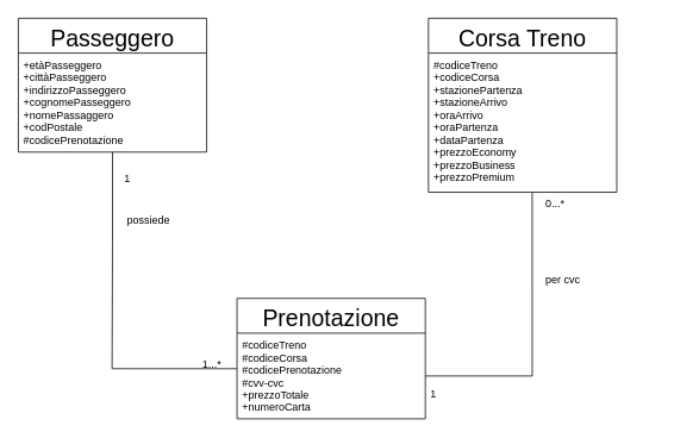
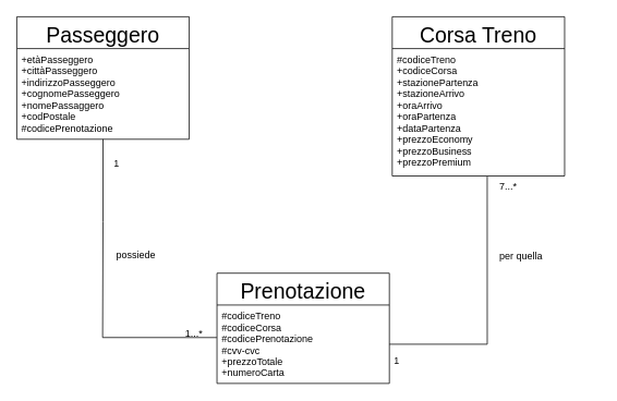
  <mxCell id="0" />
  <mxCell id="1" parent="0" />
  <mxCell id="2" value="Passeggero" style="swimlane;fontStyle=0;childLayout=stackLayout;horizontal=1;startSize=39;fillColor=none;horizontalStack=0;resizeParent=1;resizeParentMax=0;resizeLast=0;collapsible=1;marginBottom=0;fontSize=26;" vertex="1" parent="1"><mxGeometry x="20" y="20" width="211" height="150" as="geometry"><mxRectangle x="20" y="52" width="166" height="39" as="alternateBounds" /></mxGeometry></mxCell>
  <mxCell id="3" value="+etàPasseggero&#10;+cittàPasseggero&#10;+indirizzoPasseggero&#10;+cognomePasseggero&#10;+nomePassaggero&#10;+codPostale&#10;#codicePrenotazione" style="text;strokeColor=none;fillColor=none;align=left;verticalAlign=top;spacingLeft=4;spacingRight=4;overflow=hidden;rotatable=0;points=[[0,0.5],[1,0.5]];portConstraint=eastwest;" vertex="1" parent="2"><mxGeometry y="39" width="211" height="111" as="geometry" /></mxCell>
  <mxCell id="4" value="Corsa Treno" style="swimlane;fontStyle=0;childLayout=stackLayout;horizontal=1;startSize=39;fillColor=none;horizontalStack=0;resizeParent=1;resizeParentMax=0;resizeLast=0;collapsible=1;marginBottom=0;fontSize=26;" vertex="1" parent="1"><mxGeometry x="479.5" y="20" width="211" height="195" as="geometry"><mxRectangle x="20" y="52" width="166" height="39" as="alternateBounds" /></mxGeometry></mxCell>
  <mxCell id="5" value="#codiceTreno&#10;+codiceCorsa&#10;+stazionePartenza&#10;+stazioneArrivo&#10;+oraArrivo&#10;+oraPartenza&#10;+dataPartenza&#10;+prezzoEconomy&#10;+prezzoBusiness&#10;+prezzoPremium" style="text;strokeColor=none;fillColor=none;align=left;verticalAlign=top;spacingLeft=4;spacingRight=4;overflow=hidden;rotatable=0;points=[[0,0.5],[1,0.5]];portConstraint=eastwest;" vertex="1" parent="4"><mxGeometry y="39" width="211" height="156" as="geometry" /></mxCell>
  <mxCell id="6" value="Prenotazione" style="swimlane;fontStyle=0;childLayout=stackLayout;horizontal=1;startSize=39;fillColor=none;horizontalStack=0;resizeParent=1;resizeParentMax=0;resizeLast=0;collapsible=1;marginBottom=0;fontSize=26;" vertex="1" parent="1"><mxGeometry x="265" y="334" width="211" height="135" as="geometry"><mxRectangle x="20" y="52" width="166" height="39" as="alternateBounds" /></mxGeometry></mxCell>
  <mxCell id="7" value="#codiceTreno&#10;#codiceCorsa&#10;#codicePrenotazione&#10;#cvv-cvc&#10;+prezzoTotale&#10;+numeroCarta&#10;" style="text;strokeColor=none;fillColor=none;align=left;verticalAlign=top;spacingLeft=4;spacingRight=4;overflow=hidden;rotatable=0;points=[[0,0.5],[1,0.5]];portConstraint=eastwest;" vertex="1" parent="6"><mxGeometry y="39" width="211" height="96" as="geometry" /></mxCell>
  <mxCell id="8" style="edgeStyle=orthogonalEdgeStyle;rounded=0;orthogonalLoop=1;jettySize=auto;html=1;entryX=-0.001;entryY=0.415;entryDx=0;entryDy=0;entryPerimeter=0;endArrow=none;endFill=0;strokeColor=#000000;fontSize=26;" edge="1" parent="1" source="3" target="7"><mxGeometry relative="1" as="geometry"><Array as="points"><mxPoint x="125" y="271" /><mxPoint x="125" y="413" /></Array></mxGeometry></mxCell>
- <mxCell id="9" value="&lt;font style=&quot;font-size: 12px&quot;&gt;possiede&lt;/font&gt;" style="text;html=1;strokeColor=none;fillColor=none;align=center;verticalAlign=middle;whiteSpace=wrap;rounded=0;fontSize=26;" vertex="1" parent="1"><mxGeometry x="146" y="232" width="40" height="20" as="geometry" /></mxCell>
+ <mxCell id="9" value="&lt;font style=&quot;font-size: 12px&quot;&gt;possiede&lt;/font&gt;" style="text;html=1;strokeColor=none;fillColor=none;align=center;verticalAlign=middle;whiteSpace=wrap;rounded=0;fontSize=26;" vertex="1" parent="1"><mxGeometry x="146" y="297" width="40" height="20" as="geometry" /></mxCell>
  <mxCell id="10" value="&lt;font style=&quot;font-size: 12px&quot;&gt;1...*&lt;/font&gt;" style="text;html=1;strokeColor=none;fillColor=none;align=center;verticalAlign=middle;whiteSpace=wrap;rounded=0;fontSize=26;" vertex="1" parent="1"><mxGeometry x="216.5" y="393" width="40" height="20" as="geometry" /></mxCell>
  <mxCell id="11" value="&lt;font style=&quot;font-size: 12px&quot;&gt;1&lt;/font&gt;" style="text;html=1;resizable=0;points=[];autosize=1;align=left;verticalAlign=top;spacingTop=-4;fontSize=26;" vertex="1" parent="1"><mxGeometry x="137" y="176.5" width="17" height="36" as="geometry" /></mxCell>
  <mxCell id="12" style="edgeStyle=orthogonalEdgeStyle;rounded=0;orthogonalLoop=1;jettySize=auto;html=1;entryX=0.551;entryY=1.004;entryDx=0;entryDy=0;entryPerimeter=0;endArrow=none;endFill=0;strokeColor=#000000;fontSize=26;" edge="1" parent="1" source="7" target="5"><mxGeometry relative="1" as="geometry" /></mxCell>
- <mxCell id="13" value="per cvc" style="text;html=1;resizable=0;points=[];autosize=1;align=left;verticalAlign=top;spacingTop=-4;fontSize=12;" vertex="1" parent="1"><mxGeometry x="608.5" y="303" width="124" height="31" as="geometry" /></mxCell>
+ <mxCell id="13" value="per quella" style="text;html=1;resizable=0;points=[];autosize=1;align=left;verticalAlign=top;spacingTop=-4;fontSize=12;" vertex="1" parent="1"><mxGeometry x="608.5" y="303" width="124" height="31" as="geometry" /></mxCell>
  <mxCell id="14" value="1" style="text;html=1;resizable=0;points=[];autosize=1;align=left;verticalAlign=top;spacingTop=-4;fontSize=12;" vertex="1" parent="1"><mxGeometry x="479.5" y="431" width="17" height="14" as="geometry" /></mxCell>
- <mxCell id="15" value="0...*" style="text;html=1;resizable=0;points=[];autosize=1;align=left;verticalAlign=top;spacingTop=-4;fontSize=12;" vertex="1" parent="1"><mxGeometry x="608.5" y="218" width="31" height="14" as="geometry" /></mxCell>
+ <mxCell id="15" value="7...*" style="text;html=1;resizable=0;points=[];autosize=1;align=left;verticalAlign=top;spacingTop=-4;fontSize=12;" vertex="1" parent="1"><mxGeometry x="608.5" y="218" width="31" height="14" as="geometry" /></mxCell>
